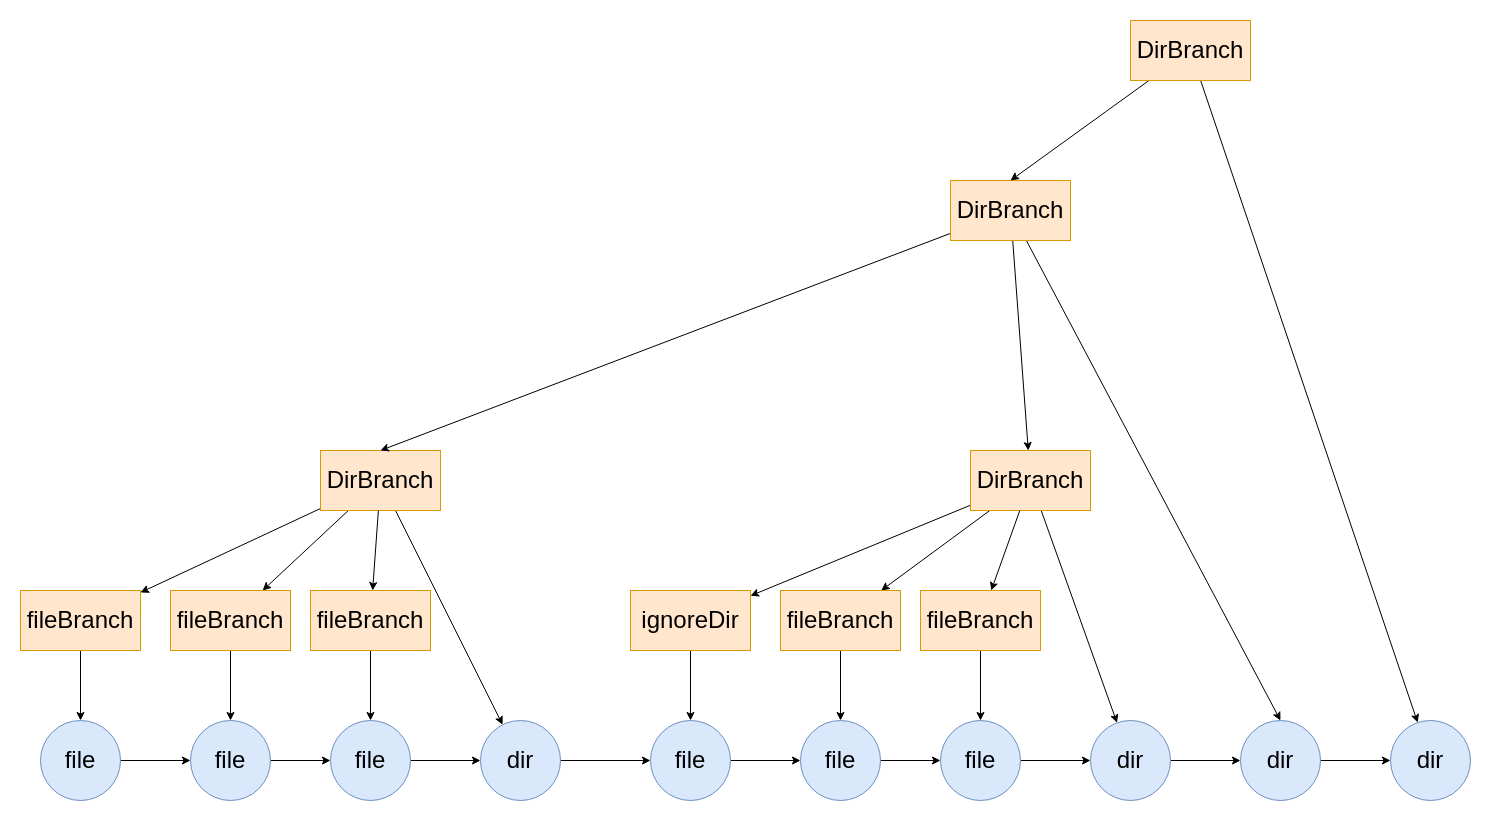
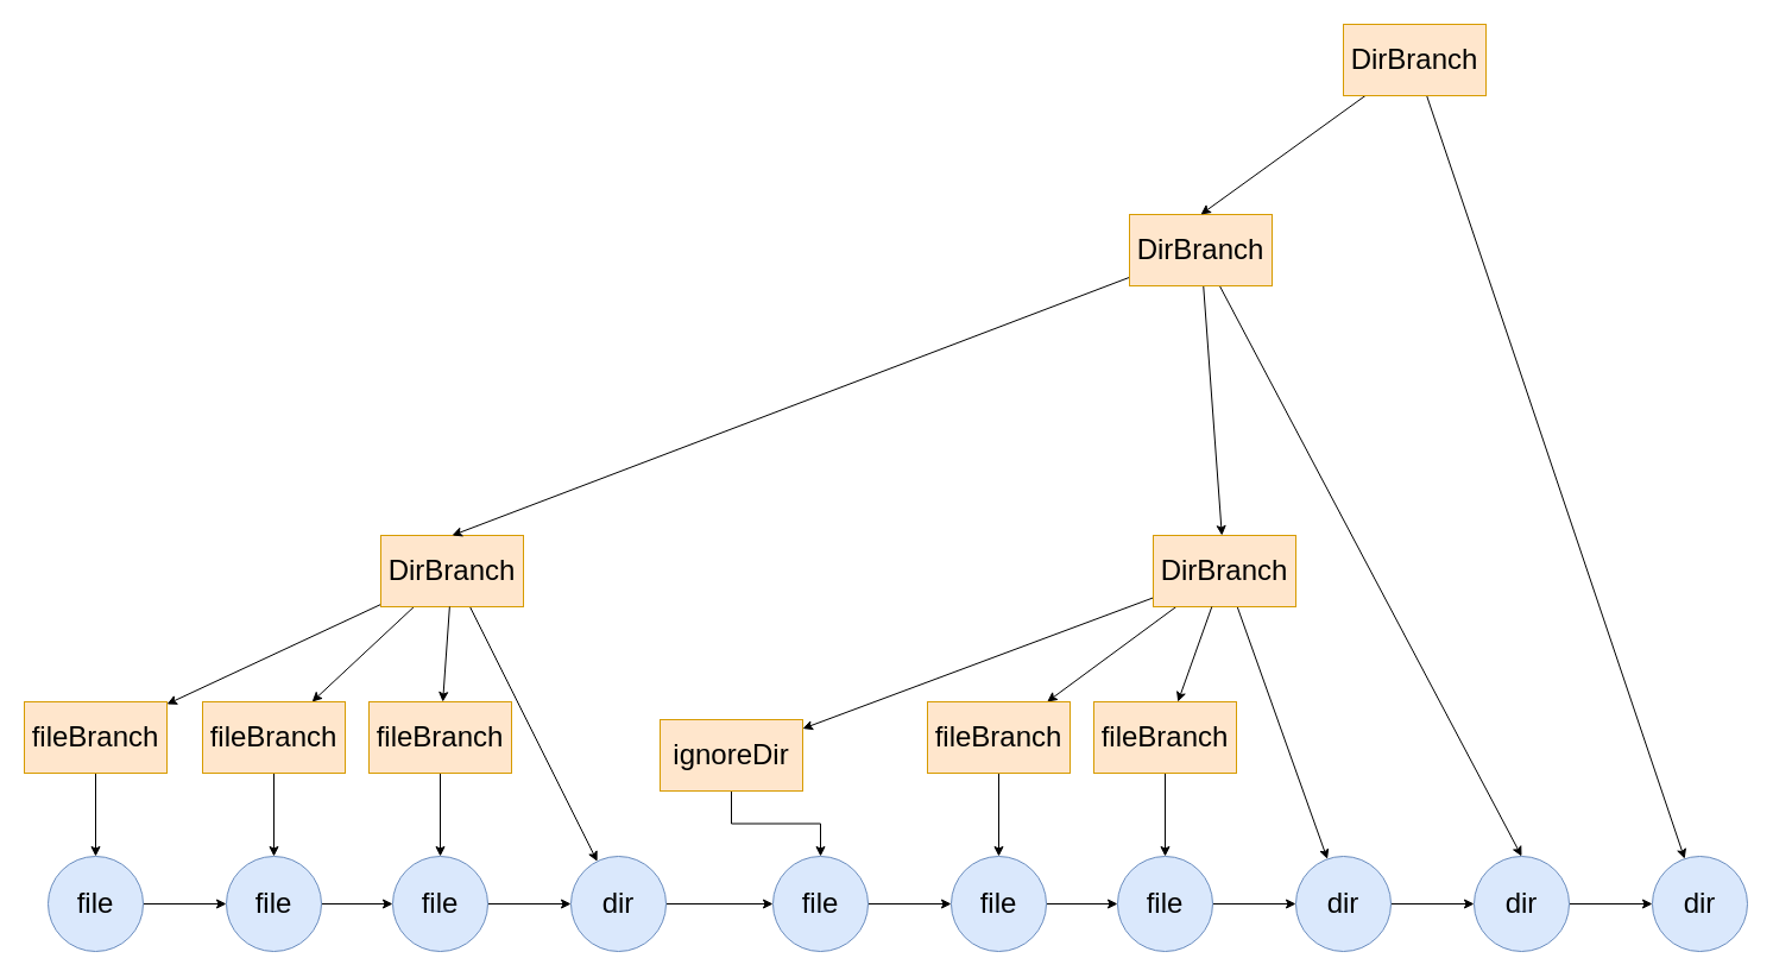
  <mxCell id="0" />
  <mxCell id="1" parent="0" />
  <mxCell id="2" style="edgeStyle=orthogonalEdgeStyle;rounded=0;orthogonalLoop=1;jettySize=auto;html=1;entryX=0;entryY=0.5;entryDx=0;entryDy=0;" edge="1" parent="1" source="3" target="5"><mxGeometry relative="1" as="geometry" /></mxCell>
  <mxCell id="3" value="file" style="ellipse;whiteSpace=wrap;html=1;aspect=fixed;fontSize=24;fillColor=#dae8fc;strokeColor=#6c8ebf;" vertex="1" parent="1"><mxGeometry x="40" y="720" width="80" height="80" as="geometry" /></mxCell>
  <mxCell id="4" style="edgeStyle=orthogonalEdgeStyle;rounded=0;orthogonalLoop=1;jettySize=auto;html=1;entryX=0;entryY=0.5;entryDx=0;entryDy=0;" edge="1" parent="1" source="5" target="7"><mxGeometry relative="1" as="geometry" /></mxCell>
  <mxCell id="5" value="file" style="ellipse;whiteSpace=wrap;html=1;aspect=fixed;fontSize=24;fillColor=#dae8fc;strokeColor=#6c8ebf;" vertex="1" parent="1"><mxGeometry x="190" y="720" width="80" height="80" as="geometry" /></mxCell>
  <mxCell id="6" style="edgeStyle=orthogonalEdgeStyle;rounded=0;orthogonalLoop=1;jettySize=auto;html=1;entryX=0;entryY=0.5;entryDx=0;entryDy=0;" edge="1" parent="1" source="7" target="13"><mxGeometry relative="1" as="geometry" /></mxCell>
  <mxCell id="7" value="file" style="ellipse;whiteSpace=wrap;html=1;aspect=fixed;fontSize=24;fillColor=#dae8fc;strokeColor=#6c8ebf;" vertex="1" parent="1"><mxGeometry x="330" y="720" width="80" height="80" as="geometry" /></mxCell>
  <mxCell id="8" style="rounded=0;orthogonalLoop=1;jettySize=auto;html=1;" edge="1" parent="1" source="11" target="15"><mxGeometry relative="1" as="geometry" /></mxCell>
  <mxCell id="9" style="rounded=0;orthogonalLoop=1;jettySize=auto;html=1;" edge="1" parent="1" source="11" target="17"><mxGeometry relative="1" as="geometry" /></mxCell>
  <mxCell id="10" style="rounded=0;orthogonalLoop=1;jettySize=auto;html=1;" edge="1" parent="1" source="11" target="13"><mxGeometry relative="1" as="geometry" /></mxCell>
  <mxCell id="11" value="DirBranch" style="rounded=0;whiteSpace=wrap;html=1;fontSize=24;fillColor=#ffe6cc;strokeColor=#d79b00;" vertex="1" parent="1"><mxGeometry x="320" y="450" width="120" height="60" as="geometry" /></mxCell>
  <mxCell id="12" style="edgeStyle=orthogonalEdgeStyle;rounded=0;orthogonalLoop=1;jettySize=auto;html=1;entryX=0;entryY=0.5;entryDx=0;entryDy=0;" edge="1" parent="1" source="13" target="22"><mxGeometry relative="1" as="geometry" /></mxCell>
  <mxCell id="13" value="dir" style="ellipse;whiteSpace=wrap;html=1;aspect=fixed;fontSize=24;fillColor=#dae8fc;strokeColor=#6c8ebf;" vertex="1" parent="1"><mxGeometry x="480" y="720" width="80" height="80" as="geometry" /></mxCell>
  <mxCell id="14" style="edgeStyle=orthogonalEdgeStyle;rounded=0;orthogonalLoop=1;jettySize=auto;html=1;entryX=0.5;entryY=0;entryDx=0;entryDy=0;" edge="1" parent="1" source="15" target="3"><mxGeometry relative="1" as="geometry" /></mxCell>
  <mxCell id="15" value="fileBranch" style="rounded=0;whiteSpace=wrap;html=1;fontSize=24;fillColor=#ffe6cc;strokeColor=#d79b00;" vertex="1" parent="1"><mxGeometry y="590" width="120" height="60" as="geometry" x="20" /></mxCell>
  <mxCell id="16" style="edgeStyle=orthogonalEdgeStyle;rounded=0;orthogonalLoop=1;jettySize=auto;html=1;" edge="1" parent="1" source="17" target="5"><mxGeometry relative="1" as="geometry" /></mxCell>
  <mxCell id="17" value="fileBranch" style="rounded=0;whiteSpace=wrap;html=1;fontSize=24;fillColor=#ffe6cc;strokeColor=#d79b00;" vertex="1" parent="1"><mxGeometry x="170" y="590" width="120" height="60" as="geometry" /></mxCell>
  <mxCell id="18" style="edgeStyle=orthogonalEdgeStyle;rounded=0;orthogonalLoop=1;jettySize=auto;html=1;entryX=0.5;entryY=0;entryDx=0;entryDy=0;" edge="1" parent="1" source="19" target="7"><mxGeometry relative="1" as="geometry" /></mxCell>
  <mxCell id="19" value="fileBranch" style="rounded=0;whiteSpace=wrap;html=1;fontSize=24;fillColor=#ffe6cc;strokeColor=#d79b00;" vertex="1" parent="1"><mxGeometry x="310" y="590" width="120" height="60" as="geometry" /></mxCell>
  <mxCell id="20" style="rounded=0;orthogonalLoop=1;jettySize=auto;html=1;" edge="1" parent="1" source="11" target="19"><mxGeometry relative="1" as="geometry" /></mxCell>
  <mxCell id="21" value="" style="edgeStyle=orthogonalEdgeStyle;rounded=0;orthogonalLoop=1;jettySize=auto;html=1;" edge="1" parent="1" source="22" target="24"><mxGeometry relative="1" as="geometry" /></mxCell>
  <mxCell id="22" value="file" style="ellipse;whiteSpace=wrap;html=1;aspect=fixed;fontSize=24;fillColor=#dae8fc;strokeColor=#6c8ebf;" vertex="1" parent="1"><mxGeometry x="650" y="720" width="80" height="80" as="geometry" /></mxCell>
  <mxCell id="23" style="edgeStyle=orthogonalEdgeStyle;rounded=0;orthogonalLoop=1;jettySize=auto;html=1;entryX=0;entryY=0.5;entryDx=0;entryDy=0;" edge="1" parent="1" source="24" target="26"><mxGeometry relative="1" as="geometry" /></mxCell>
  <mxCell id="24" value="file" style="ellipse;whiteSpace=wrap;html=1;aspect=fixed;fontSize=24;fillColor=#dae8fc;strokeColor=#6c8ebf;" vertex="1" parent="1"><mxGeometry x="800" y="720" width="80" height="80" as="geometry" /></mxCell>
  <mxCell id="25" style="edgeStyle=orthogonalEdgeStyle;rounded=0;orthogonalLoop=1;jettySize=auto;html=1;" edge="1" parent="1" source="26" target="32"><mxGeometry relative="1" as="geometry" /></mxCell>
  <mxCell id="26" value="file" style="ellipse;whiteSpace=wrap;html=1;aspect=fixed;fontSize=24;fillColor=#dae8fc;strokeColor=#6c8ebf;" vertex="1" parent="1"><mxGeometry x="940" y="720" width="80" height="80" as="geometry" /></mxCell>
  <mxCell id="27" style="rounded=0;orthogonalLoop=1;jettySize=auto;html=1;" edge="1" parent="1" source="30" target="34"><mxGeometry relative="1" as="geometry" /></mxCell>
  <mxCell id="28" style="rounded=0;orthogonalLoop=1;jettySize=auto;html=1;" edge="1" parent="1" source="30" target="36"><mxGeometry relative="1" as="geometry" /></mxCell>
  <mxCell id="29" style="rounded=0;orthogonalLoop=1;jettySize=auto;html=1;" edge="1" parent="1" source="30" target="32"><mxGeometry relative="1" as="geometry" /></mxCell>
  <mxCell id="30" value="DirBranch" style="rounded=0;whiteSpace=wrap;html=1;fontSize=24;fillColor=#ffe6cc;strokeColor=#d79b00;" vertex="1" parent="1"><mxGeometry x="970" y="450" width="120" height="60" as="geometry" /></mxCell>
  <mxCell id="31" style="edgeStyle=orthogonalEdgeStyle;rounded=0;orthogonalLoop=1;jettySize=auto;html=1;entryX=0;entryY=0.5;entryDx=0;entryDy=0;" edge="1" parent="1" source="32" target="45"><mxGeometry relative="1" as="geometry" /></mxCell>
  <mxCell id="32" value="dir" style="ellipse;whiteSpace=wrap;html=1;aspect=fixed;fontSize=24;fillColor=#dae8fc;strokeColor=#6c8ebf;" vertex="1" parent="1"><mxGeometry x="1090" y="720" width="80" height="80" as="geometry" /></mxCell>
  <mxCell id="33" style="edgeStyle=orthogonalEdgeStyle;rounded=0;orthogonalLoop=1;jettySize=auto;html=1;entryX=0.5;entryY=0;entryDx=0;entryDy=0;" edge="1" parent="1" source="34" target="22"><mxGeometry relative="1" as="geometry" /></mxCell>
- <mxCell id="34" value="ignoreDir" style="rounded=0;whiteSpace=wrap;html=1;fontSize=24;fillColor=#ffe6cc;strokeColor=#d79b00;" vertex="1" parent="1"><mxGeometry x="630" y="590" width="120" height="60" as="geometry" /></mxCell>
+ <mxCell id="34" value="ignoreDir" style="rounded=0;whiteSpace=wrap;html=1;fontSize=24;fillColor=#ffe6cc;strokeColor=#d79b00;" vertex="1" parent="1"><mxGeometry x="555" y="605" width="120" height="60" as="geometry" /></mxCell>
  <mxCell id="35" style="edgeStyle=orthogonalEdgeStyle;rounded=0;orthogonalLoop=1;jettySize=auto;html=1;" edge="1" parent="1" source="36" target="24"><mxGeometry relative="1" as="geometry" /></mxCell>
  <mxCell id="36" value="fileBranch" style="rounded=0;whiteSpace=wrap;html=1;fontSize=24;fillColor=#ffe6cc;strokeColor=#d79b00;" vertex="1" parent="1"><mxGeometry x="780" y="590" width="120" height="60" as="geometry" /></mxCell>
  <mxCell id="37" style="edgeStyle=orthogonalEdgeStyle;rounded=0;orthogonalLoop=1;jettySize=auto;html=1;entryX=0.5;entryY=0;entryDx=0;entryDy=0;" edge="1" parent="1" source="38" target="26"><mxGeometry relative="1" as="geometry" /></mxCell>
  <mxCell id="38" value="fileBranch" style="rounded=0;whiteSpace=wrap;html=1;fontSize=24;fillColor=#ffe6cc;strokeColor=#d79b00;" vertex="1" parent="1"><mxGeometry x="920" y="590" width="120" height="60" as="geometry" /></mxCell>
  <mxCell id="39" style="rounded=0;orthogonalLoop=1;jettySize=auto;html=1;" edge="1" parent="1" source="30" target="38"><mxGeometry relative="1" as="geometry" /></mxCell>
  <mxCell id="40" style="rounded=0;orthogonalLoop=1;jettySize=auto;html=1;entryX=0.5;entryY=0;entryDx=0;entryDy=0;" edge="1" parent="1" source="43" target="11"><mxGeometry relative="1" as="geometry" /></mxCell>
  <mxCell id="41" style="rounded=0;orthogonalLoop=1;jettySize=auto;html=1;" edge="1" parent="1" source="43" target="30"><mxGeometry relative="1" as="geometry" /></mxCell>
  <mxCell id="42" style="rounded=0;orthogonalLoop=1;jettySize=auto;html=1;entryX=0.5;entryY=0;entryDx=0;entryDy=0;" edge="1" parent="1" source="43" target="45"><mxGeometry relative="1" as="geometry" /></mxCell>
  <mxCell id="43" value="DirBranch" style="rounded=0;whiteSpace=wrap;html=1;fontSize=24;fillColor=#ffe6cc;strokeColor=#d79b00;" vertex="1" parent="1"><mxGeometry x="950" y="180" width="120" height="60" as="geometry" /></mxCell>
  <mxCell id="44" style="edgeStyle=orthogonalEdgeStyle;rounded=0;orthogonalLoop=1;jettySize=auto;html=1;entryX=0;entryY=0.5;entryDx=0;entryDy=0;" edge="1" parent="1" source="45" target="49"><mxGeometry relative="1" as="geometry" /></mxCell>
  <mxCell id="45" value="dir" style="ellipse;whiteSpace=wrap;html=1;aspect=fixed;fontSize=24;fillColor=#dae8fc;strokeColor=#6c8ebf;" vertex="1" parent="1"><mxGeometry x="1240" y="720" width="80" height="80" as="geometry" /></mxCell>
  <mxCell id="46" style="rounded=0;orthogonalLoop=1;jettySize=auto;html=1;" edge="1" parent="1" source="48" target="49"><mxGeometry relative="1" as="geometry" /></mxCell>
  <mxCell id="47" style="rounded=0;orthogonalLoop=1;jettySize=auto;html=1;entryX=0.5;entryY=0;entryDx=0;entryDy=0;" edge="1" parent="1" source="48" target="43"><mxGeometry relative="1" as="geometry" /></mxCell>
  <mxCell id="48" value="DirBranch" style="rounded=0;whiteSpace=wrap;html=1;fontSize=24;fillColor=#ffe6cc;strokeColor=#d79b00;" vertex="1" parent="1"><mxGeometry x="1130" y="20" width="120" height="60" as="geometry" /></mxCell>
  <mxCell id="49" value="dir" style="ellipse;whiteSpace=wrap;html=1;aspect=fixed;fontSize=24;fillColor=#dae8fc;strokeColor=#6c8ebf;" vertex="1" parent="1"><mxGeometry x="1390" y="720" width="80" height="80" as="geometry" /></mxCell>
